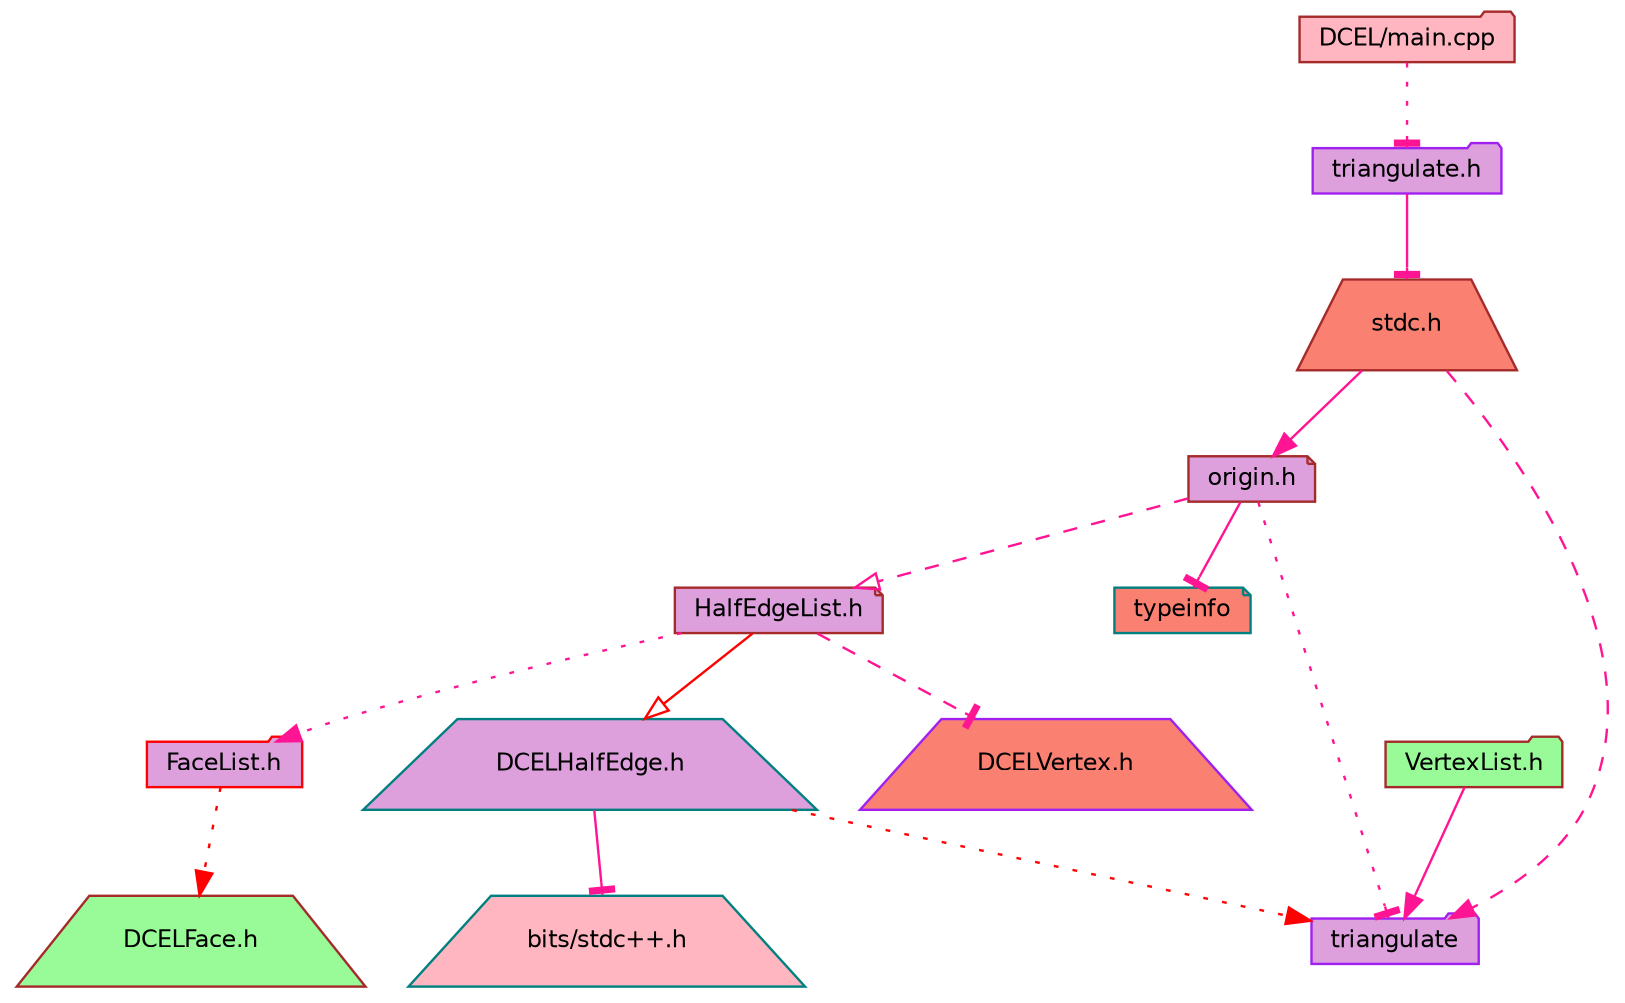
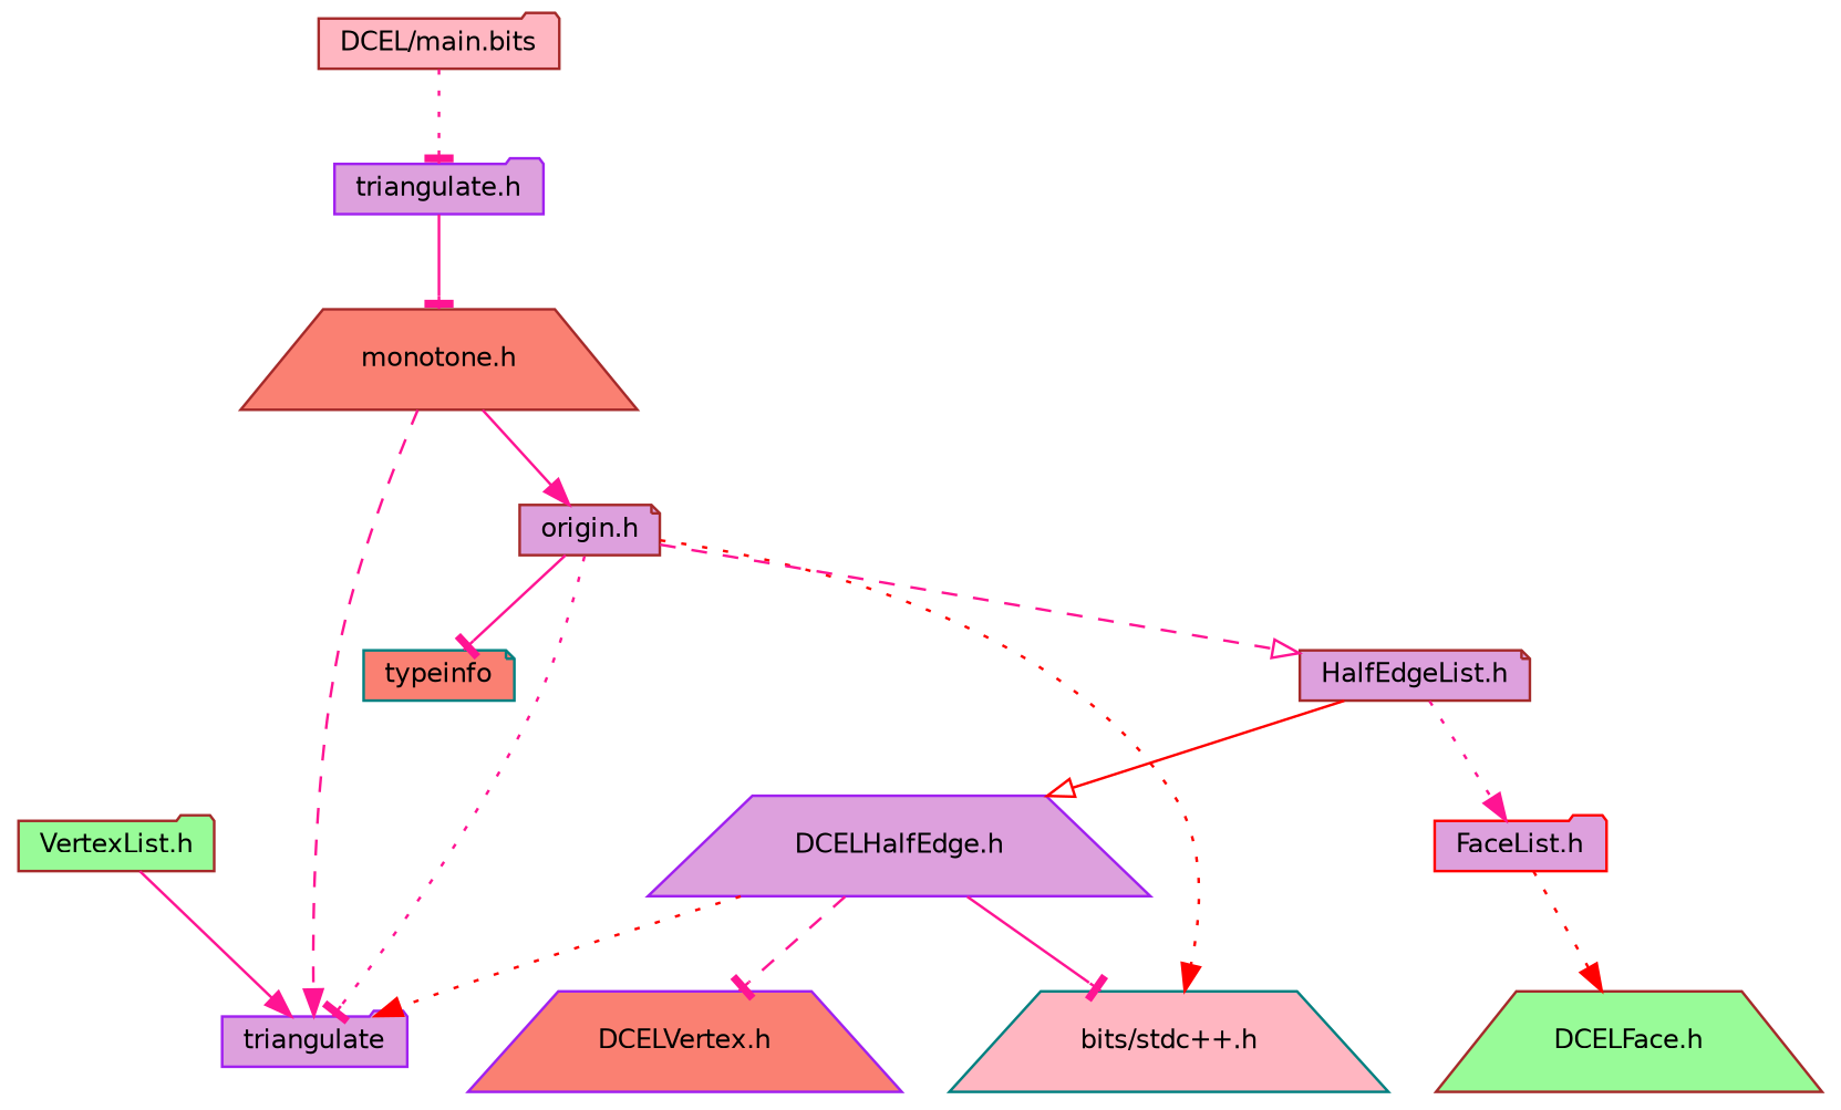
  digraph {
    node [color=brown fillcolor=plum fontname=Helvetica fontsize=10 shape=folder style=filled]
    edge [arrowhead=normal color=deeppink fontname=Helvetica fontsize=10 labelfontname=Helvetica labelfontsize=10 style=dotted]
-   n1 [fillcolor=lightpink fontcolor=black height=0.2 label="DCEL/main.cpp" width=0.4]
+   n1 [fillcolor=lightpink fontcolor=black height=0.2 label="DCEL/main.bits" width=0.4]
    n2 [color=purple height=0.2 label="triangulate.h" width=0.4]
-   n3 [fillcolor=salmon height=0.2 label="stdc.h" shape=trapezium width=0.4]
+   n3 [fillcolor=salmon height=0.2 label="monotone.h" shape=trapezium width=0.4]
    n4 [color=purple height=0.2 label=triangulate width=0.4]
    n5 [height=0.2 label="origin.h" shape=note width=0.4]
    n6 [color=teal fillcolor=lightpink height=0.2 label="bits/stdc++.h" shape=trapezium width=0.4]
    n7 [color=teal fillcolor=salmon height=0.2 label=typeinfo shape=note width=0.4]
    n8 [height=0.2 label="HalfEdgeList.h" shape=note width=0.4]
-   n9 [color=teal height=0.2 label="DCELHalfEdge.h" shape=trapezium width=0.4]
+   n9 [color=purple height=0.2 label="DCELHalfEdge.h" shape=trapezium width=0.4]
    n10 [color=purple fillcolor=salmon height=0.2 label="DCELVertex.h" shape=trapezium width=0.4]
    n11 [color=red height=0.2 label="FaceList.h" width=0.4]
    n12 [fillcolor=palegreen height=0.2 label="VertexList.h" width=0.4]
    n13 [fillcolor=palegreen height=0.2 label="DCELFace.h" shape=trapezium width=0.4]
    n1 -> n2 [arrowhead=tee]
    n2 -> n3 [arrowhead=tee style=solid]
    n3 -> n4 [style=dashed]
    n3 -> n5 [style=solid]
    n5 -> n4 [arrowhead=tee]
+   n5 -> n6 [color=red]
    n5 -> n7 [arrowhead=tee style=solid]
    n5 -> n8 [arrowhead=onormal style=dashed]
    n8 -> n9 [arrowhead=onormal color=red style=solid]
-   n8 -> n10 [arrowhead=tee style=dashed]
+   n9 -> n10 [arrowhead=tee style=dashed]
    n8 -> n11
    n9 -> n4 [color=red]
    n9 -> n6 [arrowhead=tee style=solid]
    n11 -> n13 [color=red]
    n12 -> n4 [style=solid]
  }
